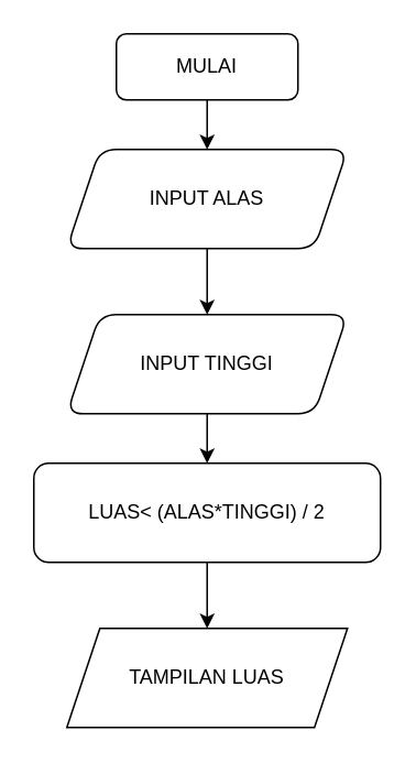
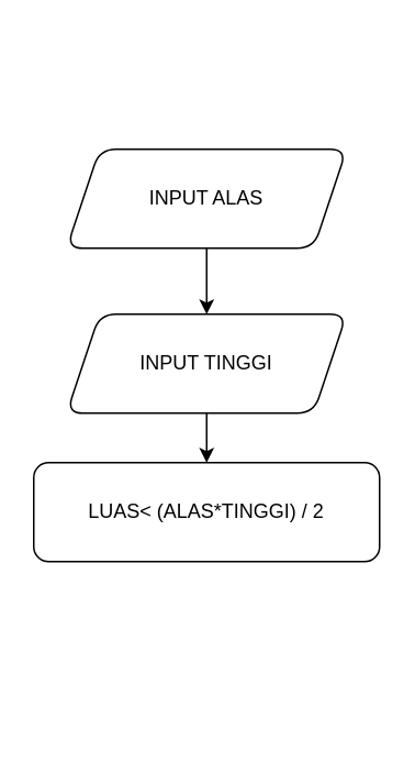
  <mxCell id="0" />
  <mxCell id="1" parent="0" />
- <mxCell id="2" value="" style="edgeStyle=orthogonalEdgeStyle;rounded=0;orthogonalLoop=1;jettySize=auto;html=1;" edge="1" parent="1" source="3" target="5"><mxGeometry relative="1" as="geometry" /></mxCell>
- <mxCell id="3" value="MULAI" style="rounded=1;whiteSpace=wrap;html=1;" vertex="1" parent="1"><mxGeometry x="70" y="20" width="110" height="40" as="geometry" /></mxCell>
  <mxCell id="4" value="" style="edgeStyle=orthogonalEdgeStyle;rounded=0;orthogonalLoop=1;jettySize=auto;html=1;" edge="1" parent="1" source="5" target="7"><mxGeometry relative="1" as="geometry" /></mxCell>
  <mxCell id="5" value="INPUT ALAS" style="shape=parallelogram;perimeter=parallelogramPerimeter;whiteSpace=wrap;html=1;fixedSize=1;rounded=1;" vertex="1" parent="1"><mxGeometry x="40" y="90" width="170" height="60" as="geometry" /></mxCell>
  <mxCell id="6" value="" style="edgeStyle=orthogonalEdgeStyle;rounded=0;orthogonalLoop=1;jettySize=auto;html=1;" edge="1" parent="1" source="7" target="9"><mxGeometry relative="1" as="geometry" /></mxCell>
  <mxCell id="7" value="INPUT TINGGI" style="shape=parallelogram;perimeter=parallelogramPerimeter;whiteSpace=wrap;html=1;fixedSize=1;rounded=1;" vertex="1" parent="1"><mxGeometry x="40" y="190" width="170" height="60" as="geometry" /></mxCell>
- <mxCell id="8" value="" style="edgeStyle=orthogonalEdgeStyle;rounded=0;orthogonalLoop=1;jettySize=auto;html=1;" edge="1" parent="1" source="9" target="10"><mxGeometry relative="1" as="geometry" /></mxCell>
  <mxCell id="9" value="LUAS&amp;lt; (ALAS*TINGGI) / 2" style="whiteSpace=wrap;html=1;rounded=1;" vertex="1" parent="1"><mxGeometry x="20" y="280" width="210" height="60" as="geometry" /></mxCell>
- <mxCell id="10" value="TAMPILAN LUAS" style="shape=parallelogram;perimeter=parallelogramPerimeter;whiteSpace=wrap;html=1;fixedSize=1;" vertex="1" parent="1"><mxGeometry x="40" y="380" width="170" height="60" as="geometry" /></mxCell>
